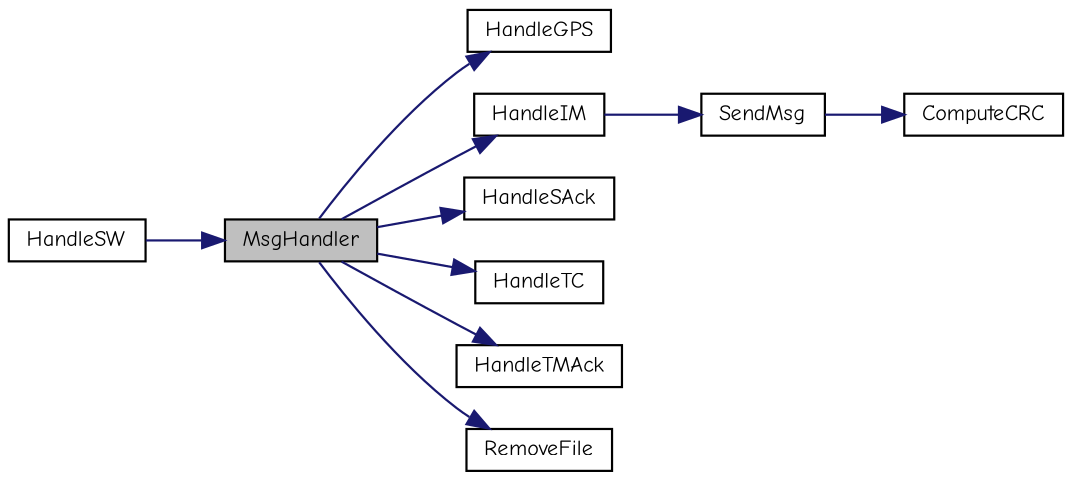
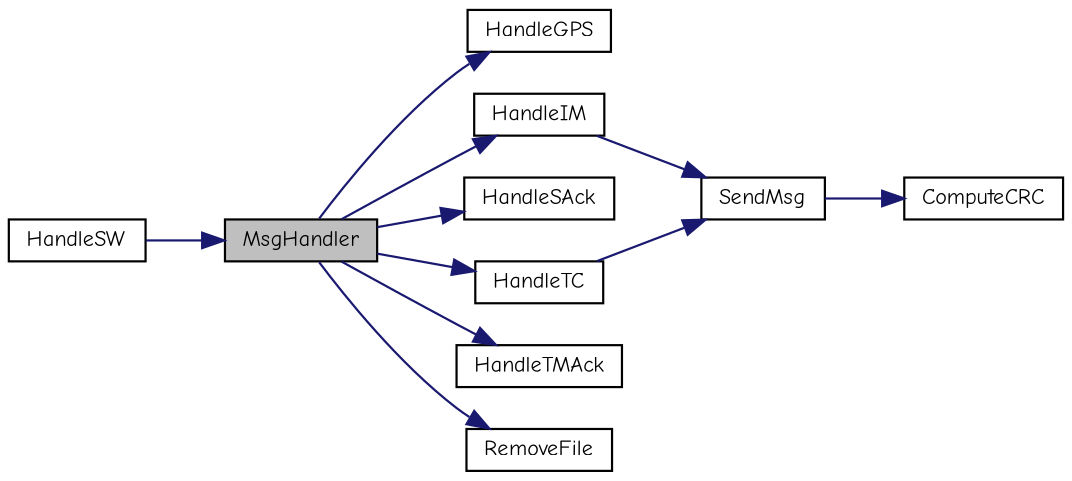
  digraph {
    fontname="Comic Neue"
    rankdir=LR
    node [color=black fillcolor=white fontname="Comic Neue" fontsize=10 shape=record style=filled]
    edge [color=midnightblue fontname="Comic Neue" fontsize=10 labelfontname=Helvetica labelfontsize=10 style=solid]
    n1 [fillcolor=grey75 fontcolor=black height=0.2 label=MsgHandler width=0.4]
    n2 [height=0.2 label=HandleGPS width=0.4]
    n3 [height=0.2 label=HandleIM width=0.4]
    n4 [height=0.2 label=HandleSAck width=0.4]
    n5 [height=0.2 label=HandleTC width=0.4]
    n6 [height=0.2 label=HandleTMAck width=0.4]
    n7 [height=0.2 label=RemoveFile width=0.4]
    n8 [height=0.2 label=SendMsg width=0.4]
    n9 [height=0.2 label=HandleSW width=0.4]
    n10 [height=0.2 label=ComputeCRC width=0.4]
    n1 -> n2
    n1 -> n3
    n1 -> n4
    n1 -> n5
    n1 -> n6
    n1 -> n7
    n3 -> n8
+   n5 -> n8
    n8 -> n10
    n9 -> n1
  }
